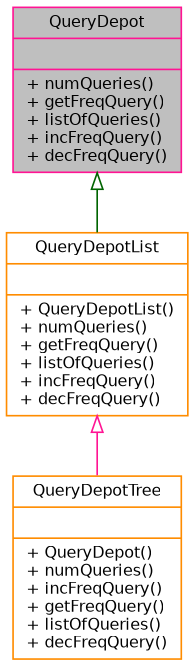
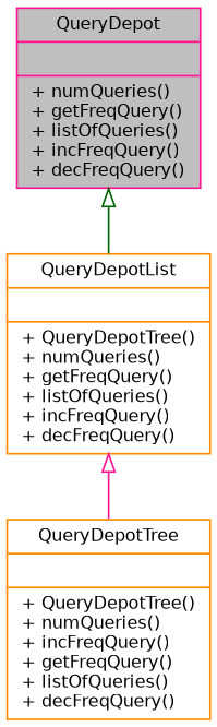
  digraph {
    fontname="DejaVu Sans"
    node [color=darkorange fillcolor=white fontname="DejaVu Sans" fontsize=10 shape=record style=filled]
    edge [arrowtail=onormal dir=back fontname="DejaVu Sans" fontsize=10 labelfontname=Helvetica labelfontsize=10 style=solid]
    n1 [color=deeppink fillcolor=grey75 fontcolor=black height=0.2 label="{QueryDepot\n||+ numQueries()\l+ getFreqQuery()\l+ listOfQueries()\l+ incFreqQuery()\l+ decFreqQuery()\l}" width=0.4]
-   n2 [height=0.2 label="{QueryDepotList\n||+ QueryDepotList()\l+ numQueries()\l+ getFreqQuery()\l+ listOfQueries()\l+ incFreqQuery()\l+ decFreqQuery()\l}" width=0.4]
-   n3 [height=0.2 label="{QueryDepotTree\n||+ QueryDepot()\l+ numQueries()\l+ incFreqQuery()\l+ getFreqQuery()\l+ listOfQueries()\l+ decFreqQuery()\l}" width=0.4]
+   n2 [height=0.2 label="{QueryDepotList\n||+ QueryDepotTree()\l+ numQueries()\l+ getFreqQuery()\l+ listOfQueries()\l+ incFreqQuery()\l+ decFreqQuery()\l}" width=0.4]
+   n3 [height=0.2 label="{QueryDepotTree\n||+ QueryDepotTree()\l+ numQueries()\l+ incFreqQuery()\l+ getFreqQuery()\l+ listOfQueries()\l+ decFreqQuery()\l}" width=0.4]
    n1 -> n2 [color=darkgreen]
    n2 -> n3 [color=deeppink]
  }
